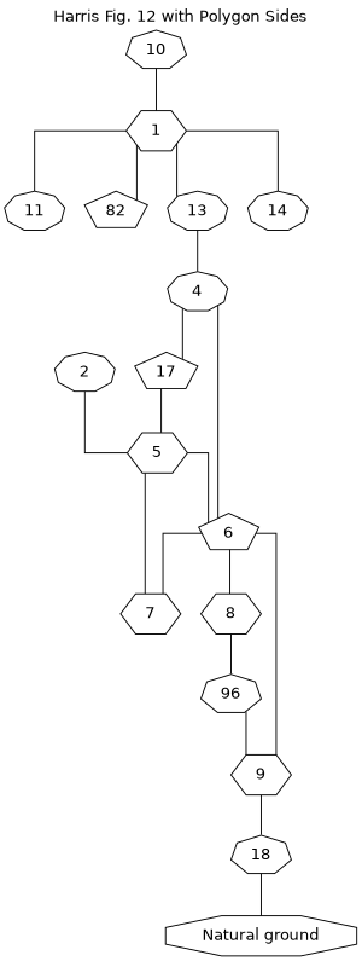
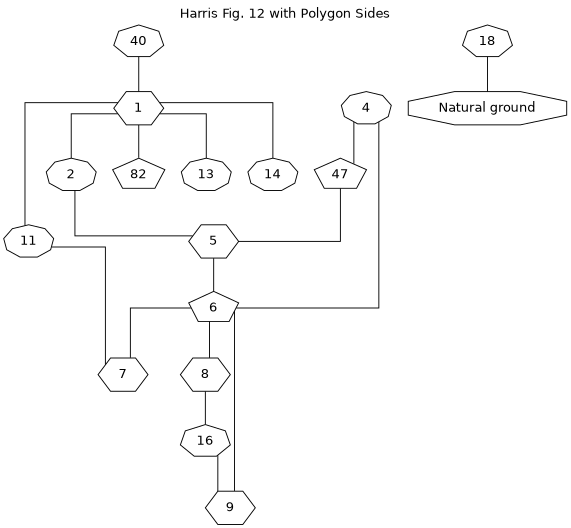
  digraph {
    bgcolor="/x11/white"
    fontcolor="/x11/black"
    fontname=Helvetica
    fontsize=14.0
    label="Harris Fig. 12 with Polygon Sides"
    labelloc=t
    splines=ortho
    style=filled
    node [color="/x11/black" distortion=0.0 fillcolor="/x11/white" fontcolor="/x11/black" fontname=Helvetica fontsize=14.0 orientation=0.0 penwidth=1.0 shape=polygon sides=9 skew=0.0 style=filled]
    edge [arrowhead=none color="/x11/black" fontcolor="/x11/black" fontname=Helvetica fontsize=14.0 penwidth=1.0 style=solid]
    2
    1 [sides=6]
    11
    n4 [label=82 sides=5]
    13
    14
    5 [sides=6]
    7 [sides=6]
    4
    6 [sides=5]
    8 [sides=6]
    9 [sides=6]
-   17 [sides=5]
-   16 [sides=7 label=96]
+   17 [sides=5 label=47]
+   16 [sides=7]
    18 [sides=7]
    "Natural ground" [sides=8]
-   10 [sides=7]
+   10 [sides=7 label=40]
    2 -> 5
+   1 -> 2
    1 -> 11
    1 -> n4
    1 -> 13
    1 -> 14
-   5 -> 7
-   13 -> 4
+   11 -> 7
    5 -> 6
    4 -> 6
    4 -> 17
    6 -> 7
    6 -> 8
    6 -> 9
    8 -> 16
-   9 -> 18
    17 -> 5
    16 -> 9
    18 -> "Natural ground"
    10 -> 1
  }
